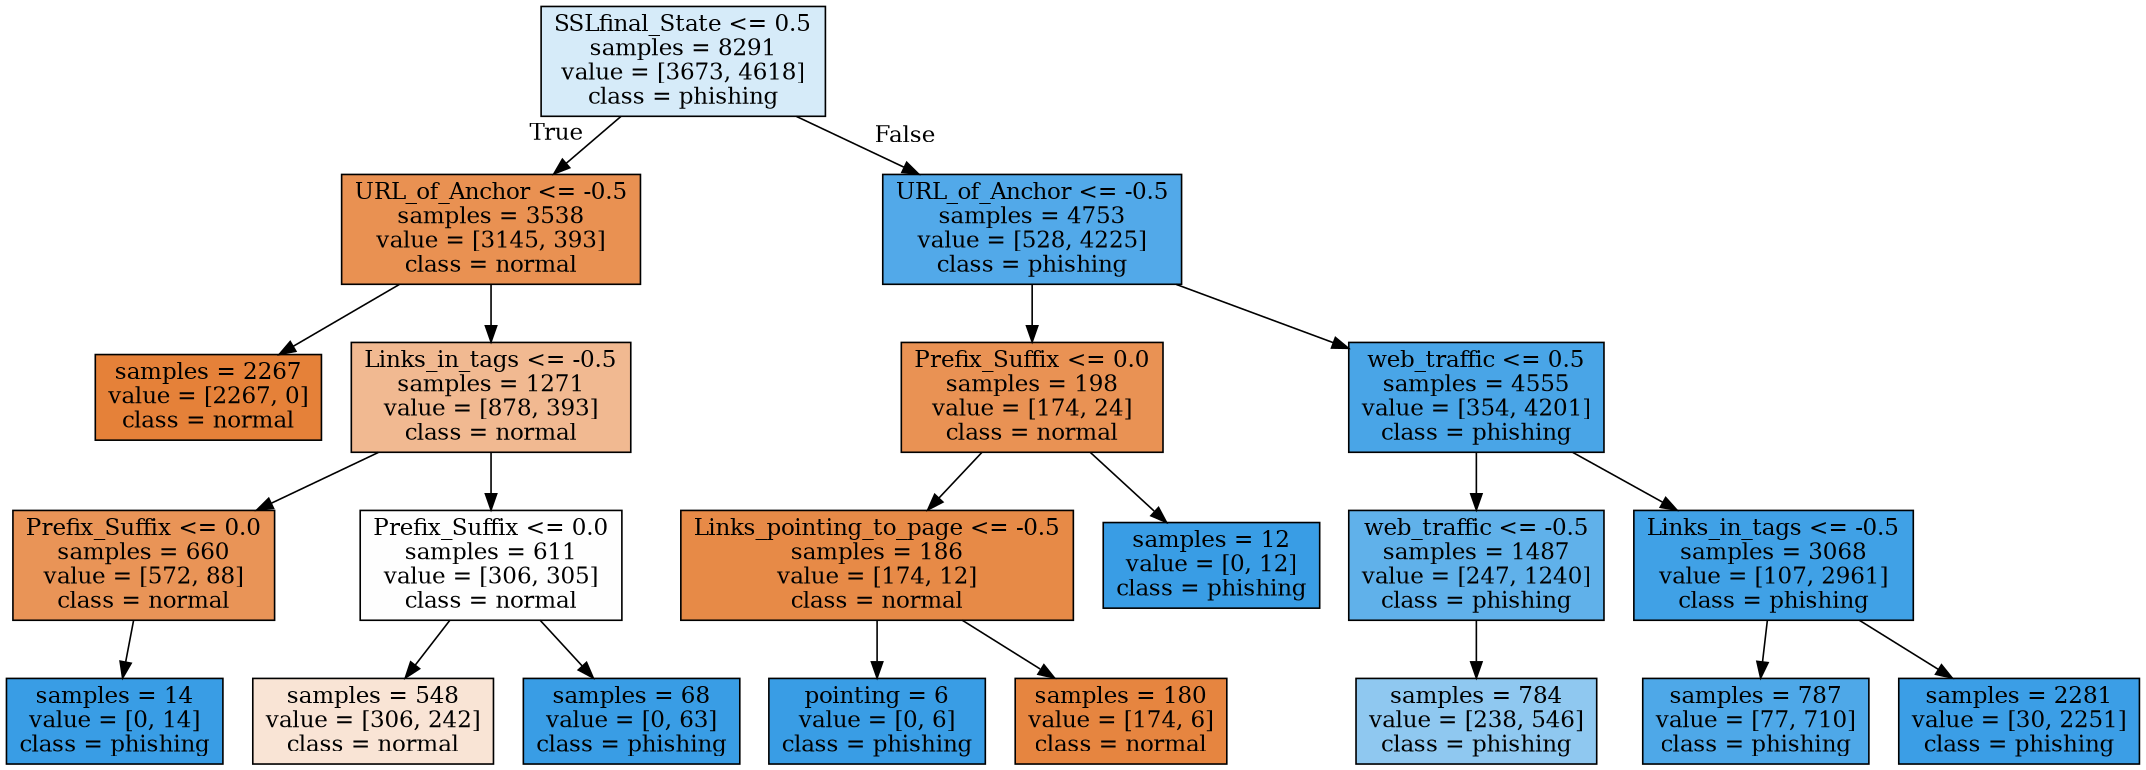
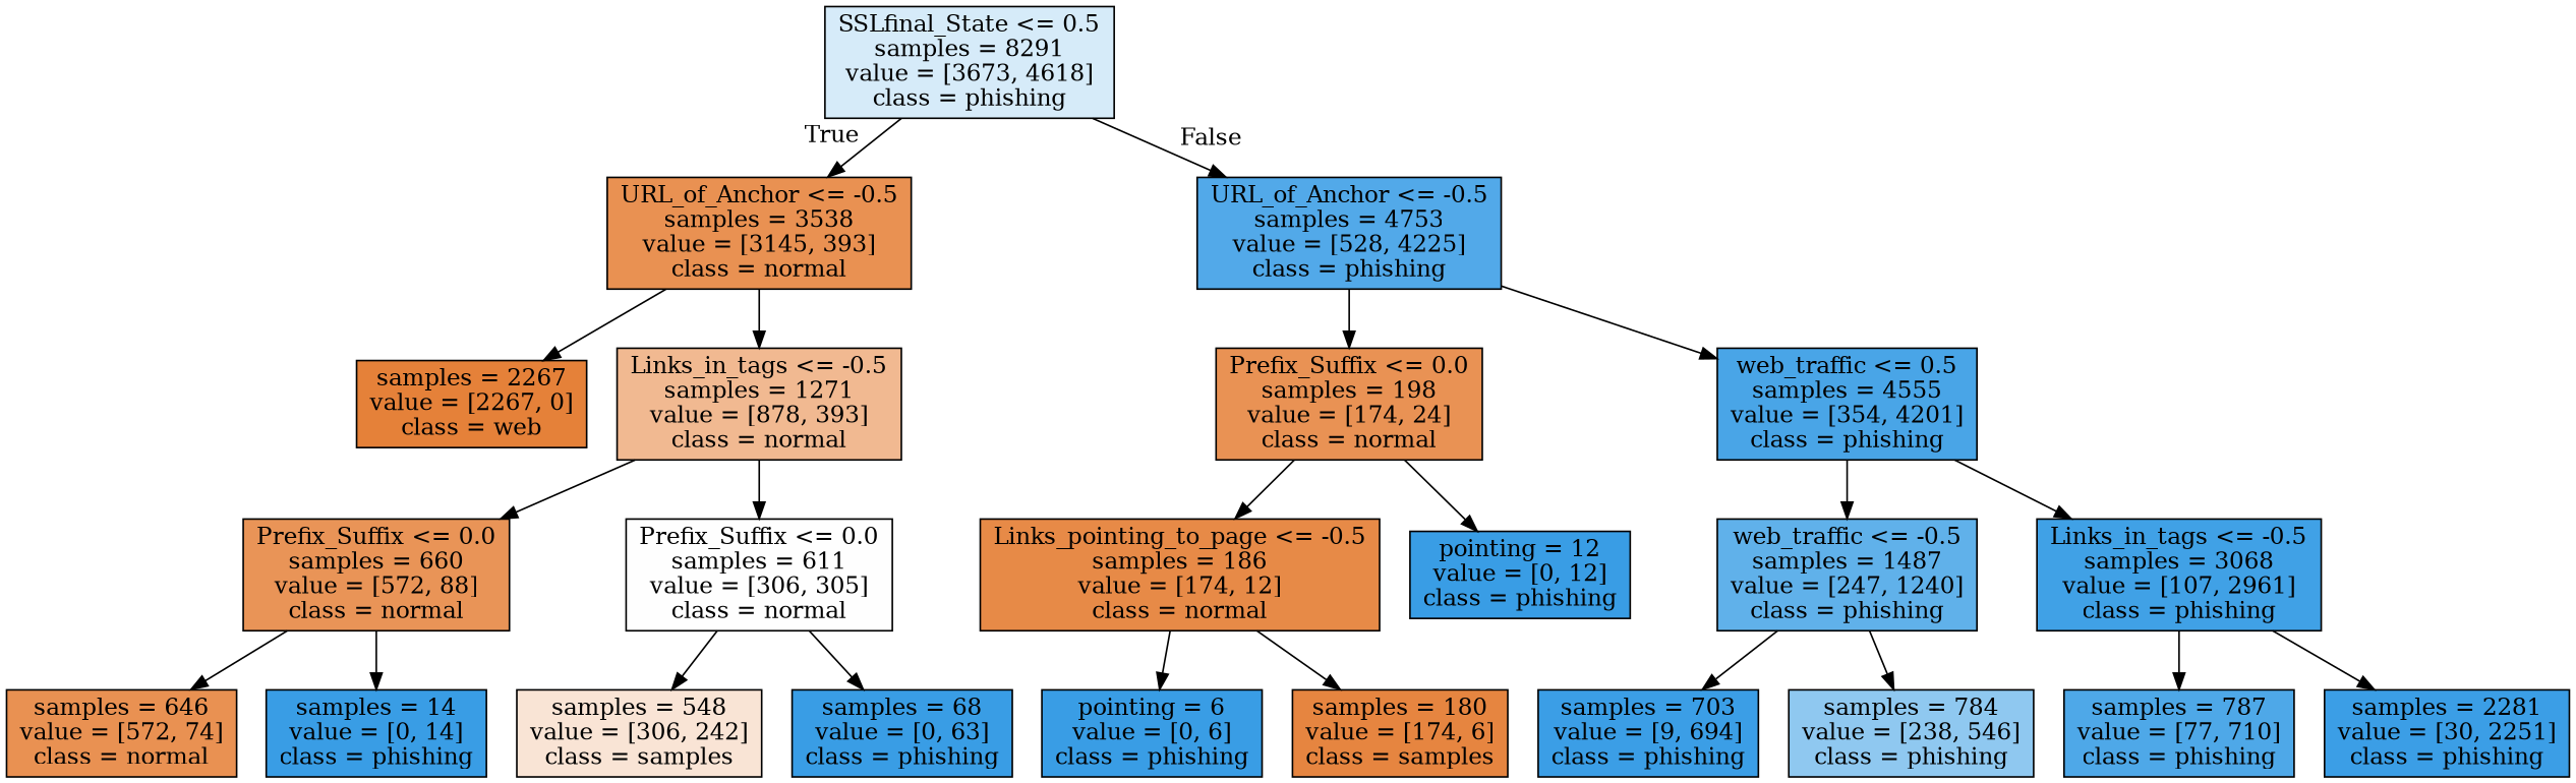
  digraph {
    node [color=black fillcolor="#399de5ff" shape=box style=filled]
    n1 [fillcolor="#399de534" label="SSLfinal_State <= 0.5\nsamples = 8291\nvalue = [3673, 4618]\nclass = phishing"]
    n2 [fillcolor="#e58139df" label="URL_of_Anchor <= -0.5\nsamples = 3538\nvalue = [3145, 393]\nclass = normal"]
    n3 [fillcolor="#399de5df" label="URL_of_Anchor <= -0.5\nsamples = 4753\nvalue = [528, 4225]\nclass = phishing"]
-   n4 [fillcolor="#e58139ff" label="samples = 2267\nvalue = [2267, 0]\nclass = normal"]
+   n4 [fillcolor="#e58139ff" label="samples = 2267\nvalue = [2267, 0]\nclass = web"]
    n5 [fillcolor="#e581398d" label="Links_in_tags <= -0.5\nsamples = 1271\nvalue = [878, 393]\nclass = normal"]
    n6 [fillcolor="#e58139dc" label="Prefix_Suffix <= 0.0\nsamples = 198\nvalue = [174, 24]\nclass = normal"]
    n7 [fillcolor="#399de5ea" label="web_traffic <= 0.5\nsamples = 4555\nvalue = [354, 4201]\nclass = phishing"]
    n8 [fillcolor="#e58139d8" label="Prefix_Suffix <= 0.0\nsamples = 660\nvalue = [572, 88]\nclass = normal"]
    n9 [fillcolor="#e5813901" label="Prefix_Suffix <= 0.0\nsamples = 611\nvalue = [306, 305]\nclass = normal"]
+   n10 [fillcolor="#e58139de" label="samples = 646\nvalue = [572, 74]\nclass = normal"]
    n11 [label="samples = 14\nvalue = [0, 14]\nclass = phishing"]
-   n12 [fillcolor="#e5813935" label="samples = 548\nvalue = [306, 242]\nclass = normal"]
+   n12 [fillcolor="#e5813935" label="samples = 548\nvalue = [306, 242]\nclass = samples"]
    n13 [label="samples = 68\nvalue = [0, 63]\nclass = phishing"]
    n14 [fillcolor="#e58139ed" label="Links_pointing_to_page <= -0.5\nsamples = 186\nvalue = [174, 12]\nclass = normal"]
-   n15 [label="samples = 12\nvalue = [0, 12]\nclass = phishing"]
+   n15 [label="pointing = 12\nvalue = [0, 12]\nclass = phishing"]
    n16 [fillcolor="#399de5cc" label="web_traffic <= -0.5\nsamples = 1487\nvalue = [247, 1240]\nclass = phishing"]
    n17 [fillcolor="#399de5f6" label="Links_in_tags <= -0.5\nsamples = 3068\nvalue = [107, 2961]\nclass = phishing"]
    n18 [label="pointing = 6\nvalue = [0, 6]\nclass = phishing"]
-   n19 [fillcolor="#e58139f6" label="samples = 180\nvalue = [174, 6]\nclass = normal"]
+   n19 [fillcolor="#e58139f6" label="samples = 180\nvalue = [174, 6]\nclass = samples"]
+   n20 [fillcolor="#399de5fc" label="samples = 703\nvalue = [9, 694]\nclass = phishing"]
    n21 [fillcolor="#399de590" label="samples = 784\nvalue = [238, 546]\nclass = phishing"]
    n22 [fillcolor="#399de5e3" label="samples = 787\nvalue = [77, 710]\nclass = phishing"]
    n23 [fillcolor="#399de5fc" label="samples = 2281\nvalue = [30, 2251]\nclass = phishing"]
    n1 -> n2 [headlabel=True labelangle=45 labeldistance=2.5]
    n1 -> n3 [headlabel=False labelangle=-45 labeldistance=2.5]
    n2 -> n4
    n2 -> n5
    n3 -> n6
    n3 -> n7
    n5 -> n8
    n5 -> n9
    n6 -> n14
    n6 -> n15
    n7 -> n16
    n7 -> n17
+   n8 -> n10
    n8 -> n11
    n9 -> n12
    n9 -> n13
    n14 -> n18
    n14 -> n19
+   n16 -> n20
    n16 -> n21
    n17 -> n22
    n17 -> n23
  }
